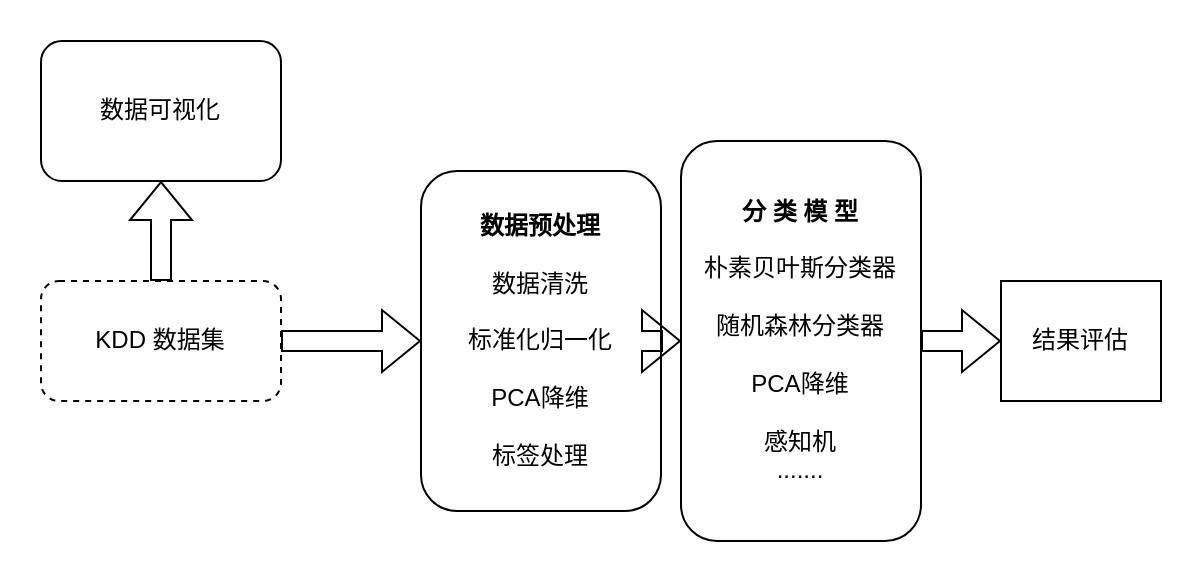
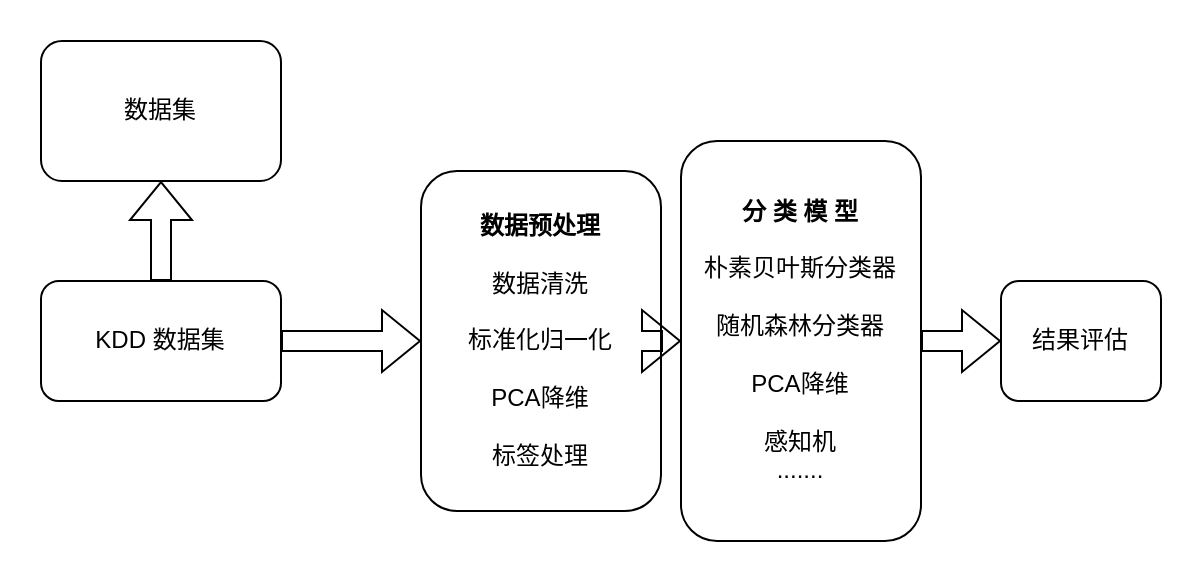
  <mxCell id="0" />
  <mxCell id="1" parent="0" />
- <mxCell id="2" value="KDD 数据集" style="rounded=1;whiteSpace=wrap;html=1;dashed=1;" parent="1" vertex="1"><mxGeometry x="20" y="140" width="120" height="60" as="geometry" /></mxCell>
- <mxCell id="3" value="数据可视化" style="rounded=1;whiteSpace=wrap;html=1;" parent="1" vertex="1"><mxGeometry x="20" y="20" width="120" height="70" as="geometry" /></mxCell>
+ <mxCell id="2" value="KDD 数据集" style="rounded=1;whiteSpace=wrap;html=1;" parent="1" vertex="1"><mxGeometry x="20" y="140" width="120" height="60" as="geometry" /></mxCell>
+ <mxCell id="3" value="数据集" style="rounded=1;whiteSpace=wrap;html=1;" parent="1" vertex="1"><mxGeometry x="20" y="20" width="120" height="70" as="geometry" /></mxCell>
  <mxCell id="4" value="&lt;b&gt;数据预处理&lt;/b&gt;&lt;br&gt;&lt;br&gt;数据清洗&lt;br&gt;&lt;br&gt;标准化归一化&lt;br&gt;&lt;br&gt;PCA降维&lt;br&gt;&lt;br&gt;标签处理" style="rounded=1;whiteSpace=wrap;html=1;" parent="1" vertex="1"><mxGeometry x="210" y="85" width="120" height="170" as="geometry" /></mxCell>
  <mxCell id="5" value="&lt;div style=&quot;&quot;&gt;&lt;span style=&quot;background-color: initial;&quot;&gt;&lt;b&gt;分 类 模 型&lt;/b&gt;&lt;/span&gt;&lt;/div&gt;&lt;div style=&quot;&quot;&gt;&lt;br&gt;&lt;/div&gt;&lt;div style=&quot;text-align: justify;&quot;&gt;&lt;span style=&quot;background-color: initial;&quot;&gt;朴素贝叶斯分类器&lt;/span&gt;&lt;/div&gt;&lt;div style=&quot;text-align: justify;&quot;&gt;&lt;span style=&quot;background-color: initial;&quot;&gt;&lt;br&gt;&lt;/span&gt;&lt;/div&gt;&lt;div style=&quot;&quot;&gt;&lt;span style=&quot;background-color: initial;&quot;&gt;随机森林分类器&lt;/span&gt;&lt;/div&gt;&lt;div style=&quot;&quot;&gt;&lt;span style=&quot;background-color: initial;&quot;&gt;&lt;br&gt;&lt;/span&gt;&lt;/div&gt;&lt;div style=&quot;&quot;&gt;&lt;span style=&quot;background-color: initial;&quot;&gt;PCA降维&lt;/span&gt;&lt;/div&gt;&lt;div style=&quot;&quot;&gt;&lt;span style=&quot;background-color: initial;&quot;&gt;&lt;br&gt;&lt;/span&gt;&lt;/div&gt;&lt;div style=&quot;&quot;&gt;感知机&lt;/div&gt;&lt;div style=&quot;&quot;&gt;.......&lt;/div&gt;" style="rounded=1;whiteSpace=wrap;html=1;align=center;" parent="1" vertex="1"><mxGeometry x="340" y="70" width="120" height="200" as="geometry" /></mxCell>
  <mxCell id="6" value="" style="shape=flexArrow;endArrow=classic;html=1;rounded=0;entryX=0;entryY=0.5;entryDx=0;entryDy=0;exitX=1;exitY=0.5;exitDx=0;exitDy=0;" parent="1" source="2" target="4" edge="1"><mxGeometry width="50" height="50" relative="1" as="geometry"><mxPoint x="150" y="180" as="sourcePoint" /><mxPoint x="200" y="130" as="targetPoint" /></mxGeometry></mxCell>
  <mxCell id="7" value="" style="shape=flexArrow;endArrow=classic;html=1;rounded=0;exitX=1;exitY=0.5;exitDx=0;exitDy=0;entryX=0;entryY=0.5;entryDx=0;entryDy=0;" parent="1" source="4" target="5" edge="1"><mxGeometry width="50" height="50" relative="1" as="geometry"><mxPoint x="320" y="260" as="sourcePoint" /><mxPoint x="370" y="210" as="targetPoint" /></mxGeometry></mxCell>
  <mxCell id="8" value="" style="shape=flexArrow;endArrow=classic;html=1;rounded=0;entryX=0.5;entryY=1;entryDx=0;entryDy=0;exitX=0.5;exitY=0;exitDx=0;exitDy=0;" parent="1" source="2" target="3" edge="1"><mxGeometry width="50" height="50" relative="1" as="geometry"><mxPoint x="320" y="260" as="sourcePoint" /><mxPoint x="370" y="210" as="targetPoint" /></mxGeometry></mxCell>
  <mxCell id="9" value="" style="shape=flexArrow;endArrow=classic;html=1;rounded=0;exitX=1;exitY=0.5;exitDx=0;exitDy=0;" parent="1" source="5" target="10" edge="1"><mxGeometry width="50" height="50" relative="1" as="geometry"><mxPoint x="500" y="180" as="sourcePoint" /><mxPoint x="520" y="170" as="targetPoint" /></mxGeometry></mxCell>
- <mxCell id="10" value="结果评估" style="whiteSpace=wrap;html=1;rounded=0;" parent="1" vertex="1"><mxGeometry x="500" y="140" width="80" height="60" as="geometry" /></mxCell>
+ <mxCell id="10" value="结果评估" style="rounded=1;whiteSpace=wrap;html=1;" parent="1" vertex="1"><mxGeometry x="500" y="140" width="80" height="60" as="geometry" /></mxCell>
